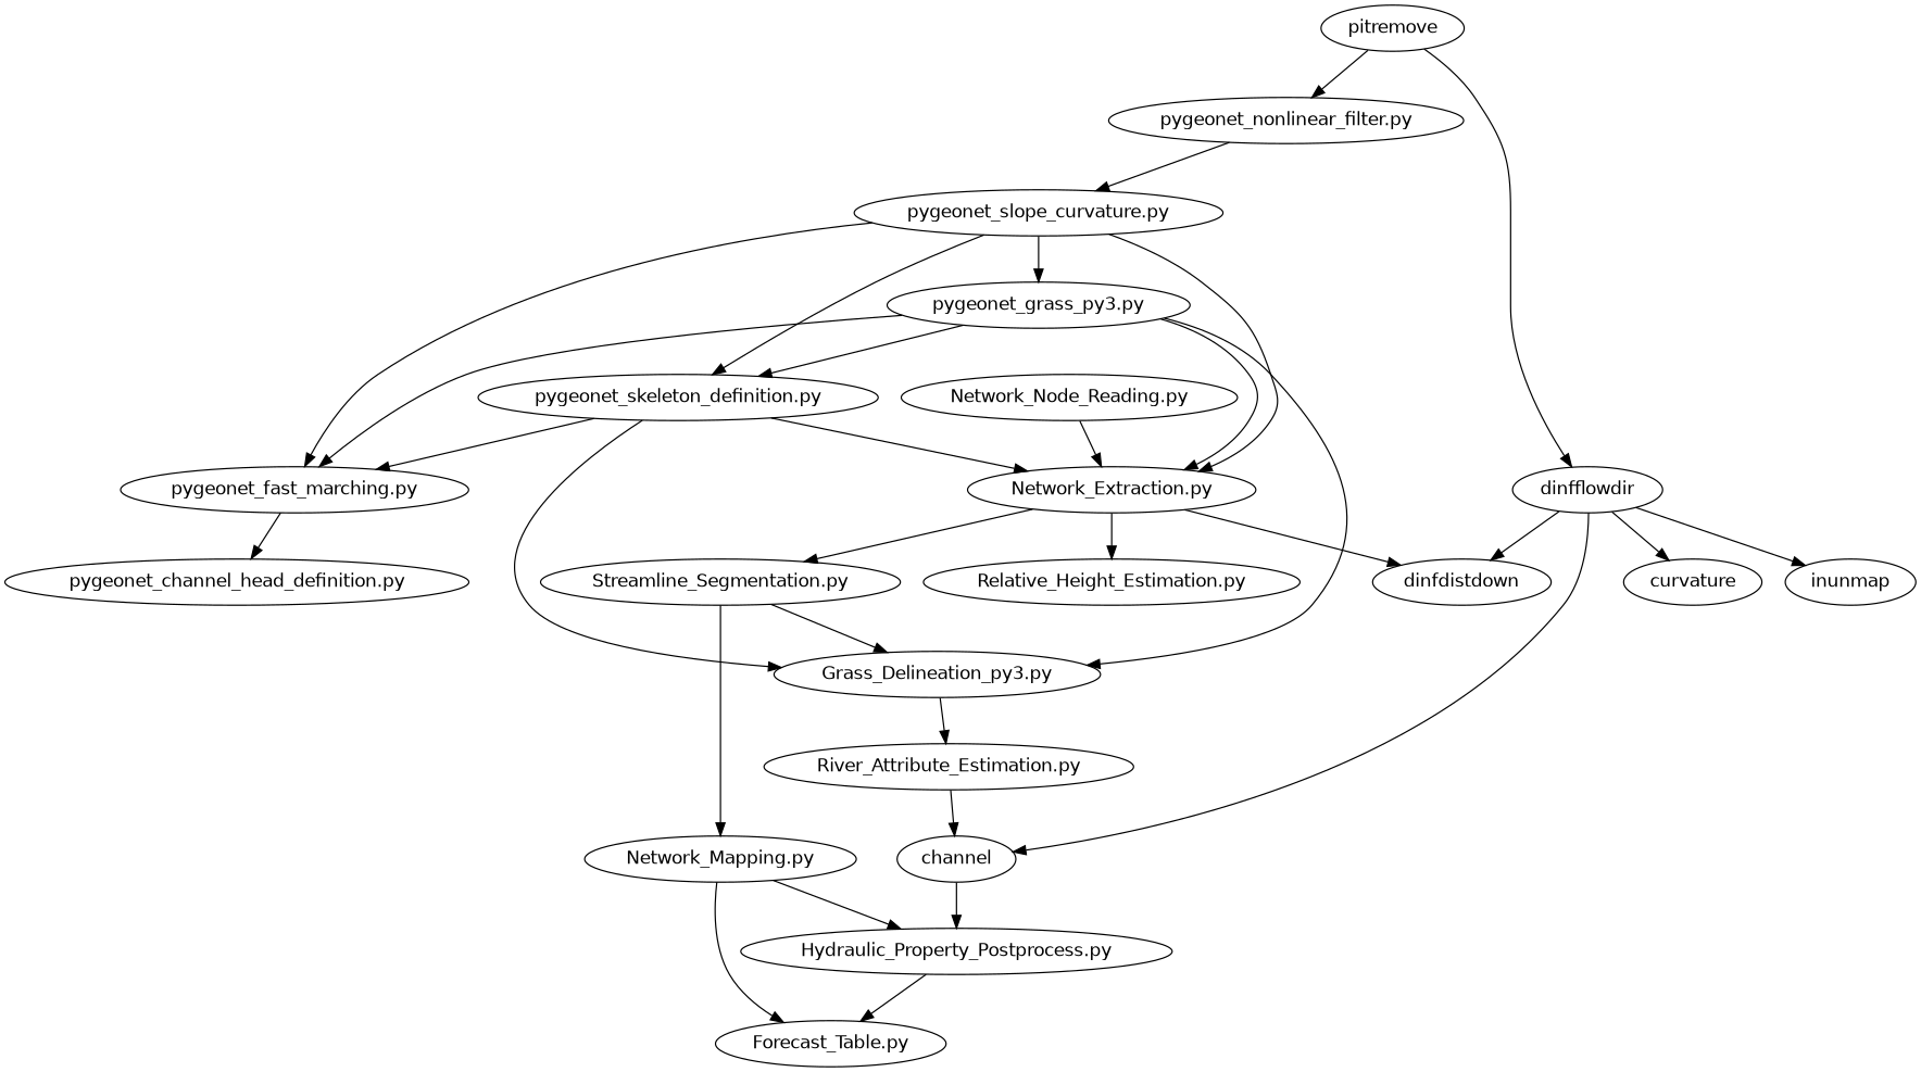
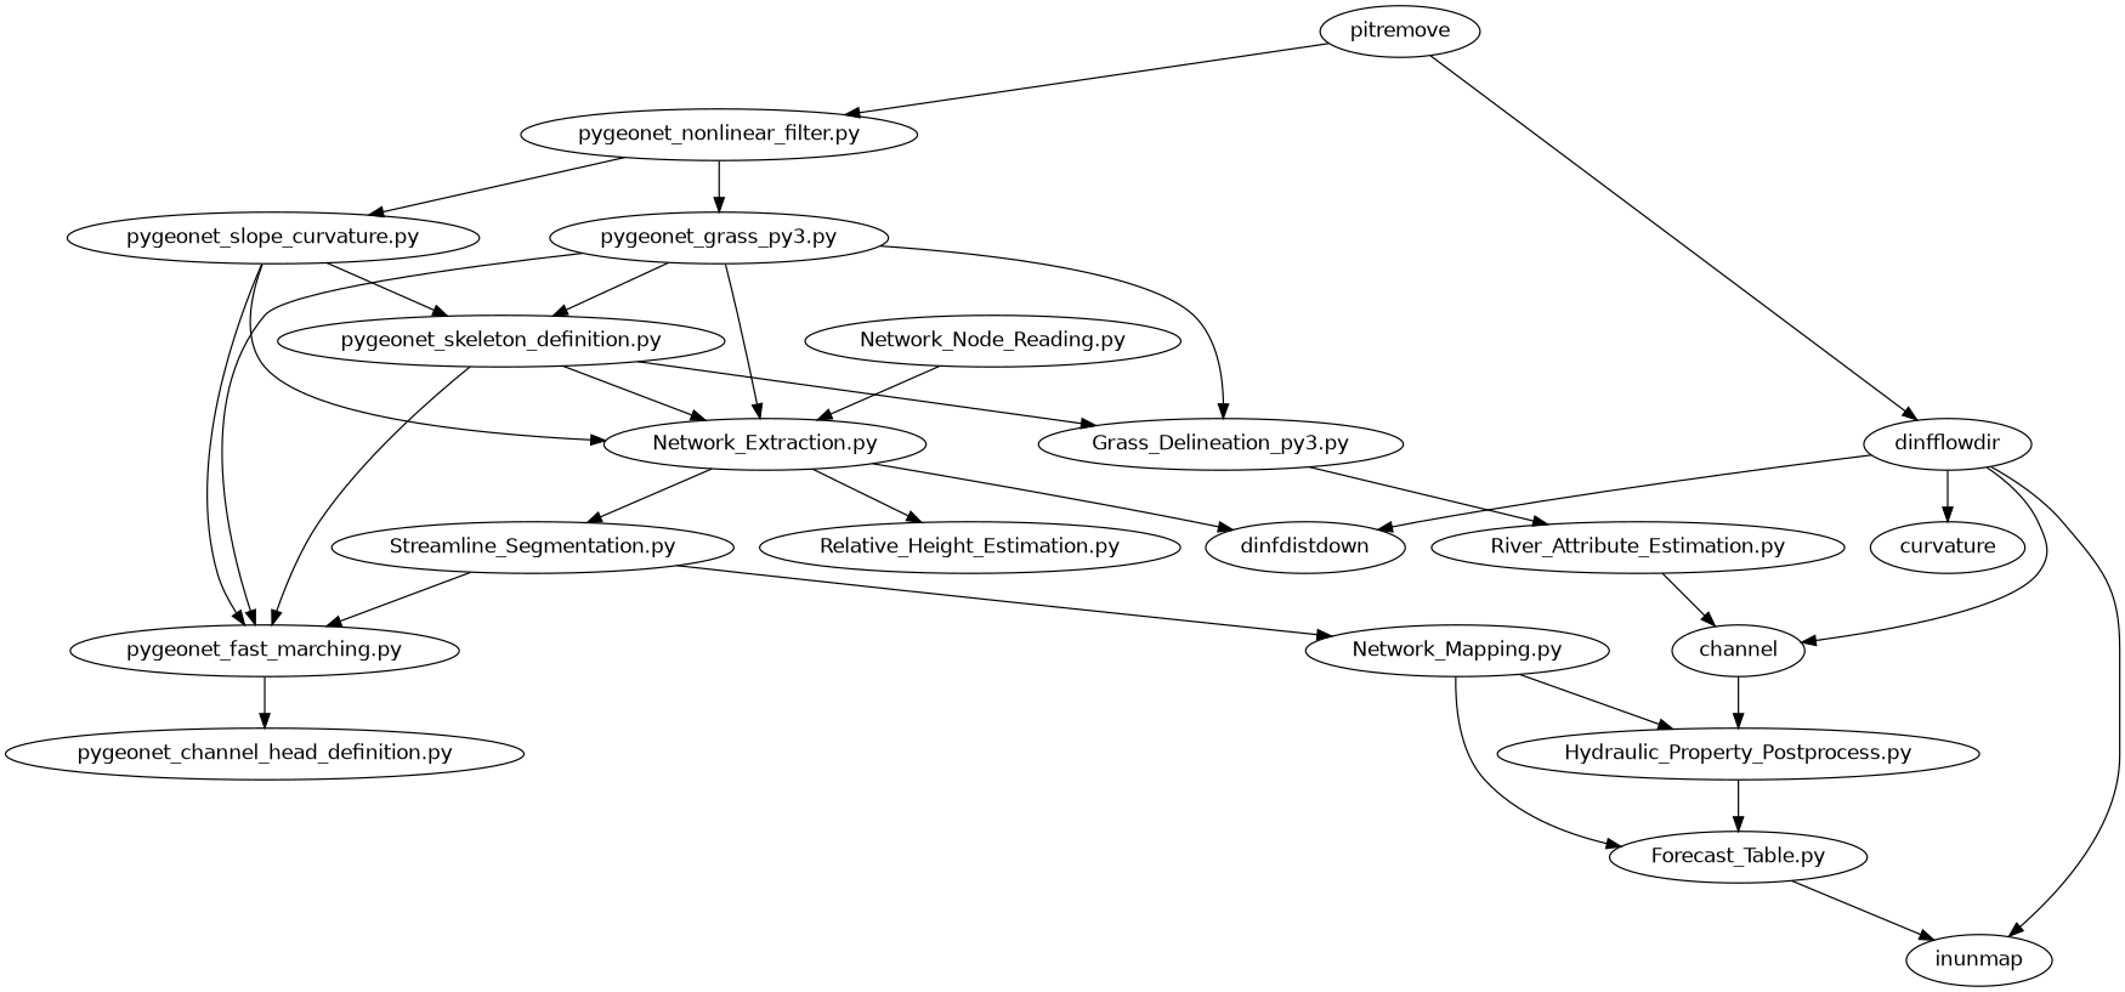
  digraph {
    fontname="DejaVu Sans"
    node [fontname="DejaVu Sans"]
    edge [fontname="DejaVu Sans"]
    pitremove
    "pygeonet_nonlinear_filter.py"
    dinfflowdir
    "pygeonet_slope_curvature.py"
    "pygeonet_grass_py3.py"
    dinfdistdown
    n7 [label=curvature]
    n8 [label=channel]
    inunmap
    "pygeonet_skeleton_definition.py"
    "pygeonet_fast_marching.py"
    "Network_Extraction.py"
    "Grass_Delineation_py3.py"
    "pygeonet_channel_head_definition.py"
    "Streamline_Segmentation.py"
    "Relative_Height_Estimation.py"
    "River_Attribute_Estimation.py"
    "Network_Mapping.py"
    "Network_Node_Reading.py"
    "Hydraulic_Property_Postprocess.py"
    "Forecast_Table.py"
    pitremove -> "pygeonet_nonlinear_filter.py"
    pitremove -> dinfflowdir
    "pygeonet_nonlinear_filter.py" -> "pygeonet_slope_curvature.py"
-   "pygeonet_slope_curvature.py" -> "pygeonet_grass_py3.py"
+   "pygeonet_nonlinear_filter.py" -> "pygeonet_grass_py3.py"
    dinfflowdir -> dinfdistdown
    dinfflowdir -> n7
    dinfflowdir -> n8
    dinfflowdir -> inunmap
    "pygeonet_slope_curvature.py" -> "pygeonet_skeleton_definition.py"
    "pygeonet_slope_curvature.py" -> "pygeonet_fast_marching.py"
    "pygeonet_slope_curvature.py" -> "Network_Extraction.py"
    "pygeonet_grass_py3.py" -> "pygeonet_skeleton_definition.py"
    "pygeonet_grass_py3.py" -> "pygeonet_fast_marching.py"
    "pygeonet_grass_py3.py" -> "Network_Extraction.py"
    "pygeonet_grass_py3.py" -> "Grass_Delineation_py3.py"
    n8 -> "Hydraulic_Property_Postprocess.py"
    "pygeonet_skeleton_definition.py" -> "pygeonet_fast_marching.py"
    "pygeonet_skeleton_definition.py" -> "Network_Extraction.py"
    "pygeonet_skeleton_definition.py" -> "Grass_Delineation_py3.py"
    "pygeonet_fast_marching.py" -> "pygeonet_channel_head_definition.py"
    "Network_Extraction.py" -> dinfdistdown
    "Network_Extraction.py" -> "Streamline_Segmentation.py"
    "Network_Extraction.py" -> "Relative_Height_Estimation.py"
    "Grass_Delineation_py3.py" -> "River_Attribute_Estimation.py"
-   "Streamline_Segmentation.py" -> "Grass_Delineation_py3.py"
+   "Streamline_Segmentation.py" -> "pygeonet_fast_marching.py"
    "Streamline_Segmentation.py" -> "Network_Mapping.py"
    "River_Attribute_Estimation.py" -> n8
    "Network_Mapping.py" -> "Hydraulic_Property_Postprocess.py"
    "Network_Mapping.py" -> "Forecast_Table.py"
    "Network_Node_Reading.py" -> "Network_Extraction.py"
    "Hydraulic_Property_Postprocess.py" -> "Forecast_Table.py"
+   "Forecast_Table.py" -> inunmap
  }
